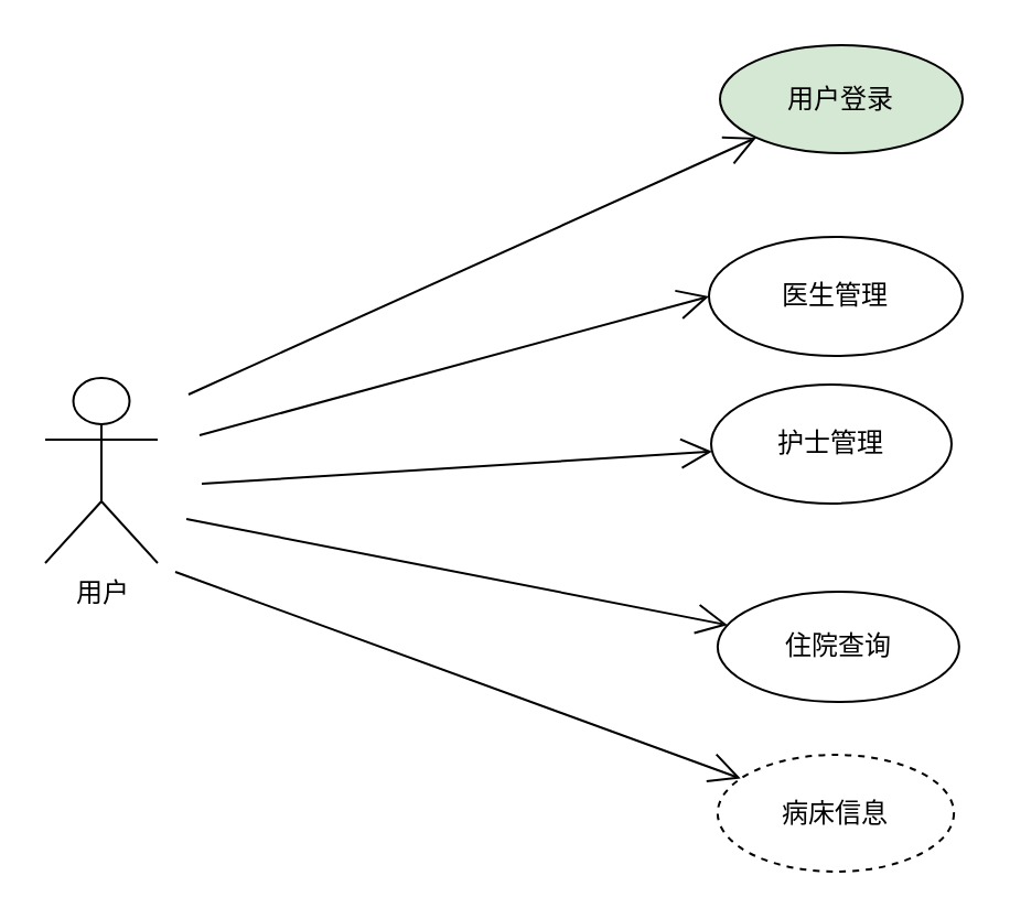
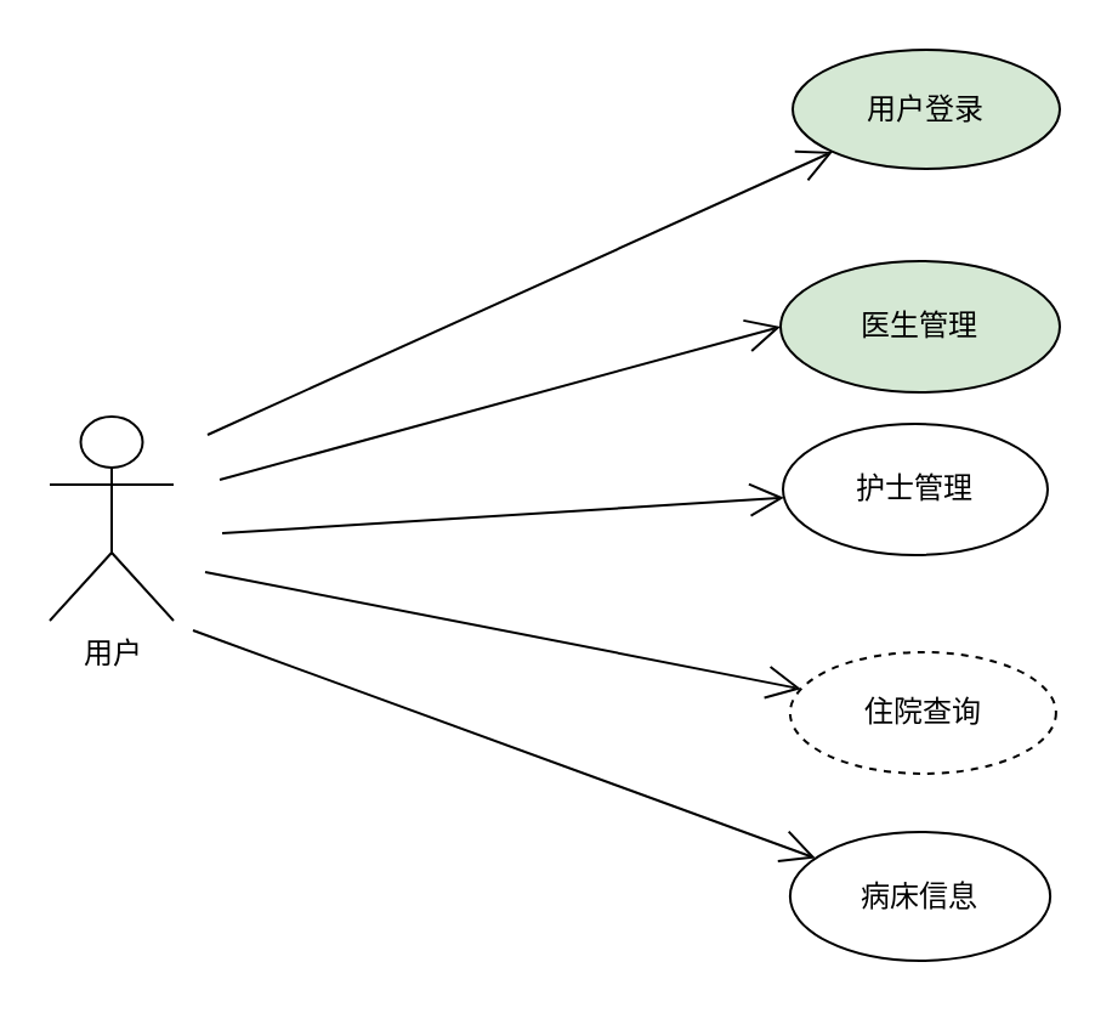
  <mxCell id="0" />
  <mxCell id="1" parent="0" />
  <mxCell id="2" value="用户" style="shape=umlActor;verticalLabelPosition=bottom;verticalAlign=top;html=1;" vertex="1" parent="1"><mxGeometry x="20" y="171" width="51" height="84" as="geometry" /></mxCell>
  <mxCell id="3" value="" style="endArrow=open;endFill=1;endSize=12;html=1;" edge="1" parent="1" target="4"><mxGeometry width="160" relative="1" as="geometry"><mxPoint x="85" y="178.5" as="sourcePoint" /><mxPoint x="257" y="99" as="targetPoint" /></mxGeometry></mxCell>
  <mxCell id="4" value="用户登录" style="ellipse;whiteSpace=wrap;html=1;fillColor=#d5e8d4;" vertex="1" parent="1"><mxGeometry x="326" y="20" width="110" height="49" as="geometry" /></mxCell>
  <mxCell id="5" value="" style="endArrow=open;endFill=1;endSize=12;html=1;entryX=0;entryY=0.5;entryDx=0;entryDy=0;" edge="1" parent="1" target="6"><mxGeometry width="160" relative="1" as="geometry"><mxPoint x="90" y="197" as="sourcePoint" /><mxPoint x="254" y="194.5" as="targetPoint" /><Array as="points" /></mxGeometry></mxCell>
- <mxCell id="6" value="医生管理" style="ellipse;whiteSpace=wrap;html=1;" vertex="1" parent="1"><mxGeometry x="321" y="107" width="115" height="54" as="geometry" /></mxCell>
+ <mxCell id="6" value="医生管理" style="ellipse;whiteSpace=wrap;html=1;fillColor=#d5e8d4;" vertex="1" parent="1"><mxGeometry x="321" y="107" width="115" height="54" as="geometry" /></mxCell>
  <mxCell id="7" value="" style="endArrow=open;endFill=1;endSize=12;html=1;" edge="1" parent="1" target="8"><mxGeometry width="160" relative="1" as="geometry"><mxPoint x="91" y="219" as="sourcePoint" /><mxPoint x="307" y="264" as="targetPoint" /></mxGeometry></mxCell>
  <mxCell id="8" value="护士管理" style="ellipse;whiteSpace=wrap;html=1;" vertex="1" parent="1"><mxGeometry x="322" y="174" width="109" height="54" as="geometry" /></mxCell>
  <mxCell id="9" value="" style="endArrow=open;endFill=1;endSize=12;html=1;" edge="1" parent="1" target="10"><mxGeometry width="160" relative="1" as="geometry"><mxPoint x="84" y="235" as="sourcePoint" /><mxPoint x="362" y="337" as="targetPoint" /></mxGeometry></mxCell>
- <mxCell id="10" value="住院查询" style="ellipse;whiteSpace=wrap;html=1;" vertex="1" parent="1"><mxGeometry x="324.94" y="268" width="109.5" height="50" as="geometry" /></mxCell>
+ <mxCell id="10" value="住院查询" style="ellipse;whiteSpace=wrap;html=1;dashed=1;" vertex="1" parent="1"><mxGeometry x="324.94" y="268" width="109.5" height="50" as="geometry" /></mxCell>
  <mxCell id="11" value="" style="endArrow=open;endFill=1;endSize=12;html=1;" edge="1" parent="1" target="12"><mxGeometry width="160" relative="1" as="geometry"><mxPoint x="79" y="259" as="sourcePoint" /><mxPoint x="320" y="390" as="targetPoint" /></mxGeometry></mxCell>
- <mxCell id="12" value="病床信息" style="ellipse;whiteSpace=wrap;html=1;dashed=1;" vertex="1" parent="1"><mxGeometry x="324.94" y="342" width="107.12" height="53" as="geometry" /></mxCell>
+ <mxCell id="12" value="病床信息" style="ellipse;whiteSpace=wrap;html=1;" vertex="1" parent="1"><mxGeometry x="324.94" y="342" width="107.12" height="53" as="geometry" /></mxCell>
